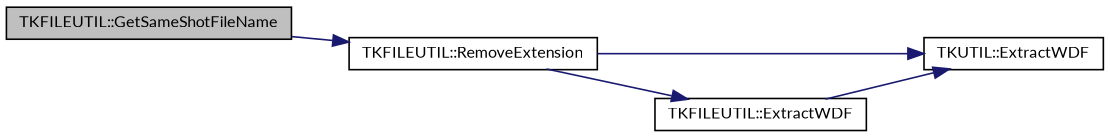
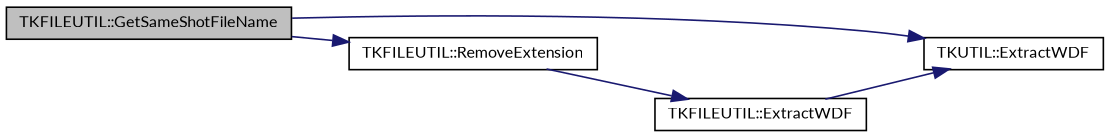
  digraph {
    fontname=Lato
    rankdir=LR
    node [color=black fillcolor=white fontname=Lato fontsize=10 shape=record style=filled]
    edge [color=midnightblue fontname=Lato fontsize=10 labelfontname=Helvetica labelfontsize=10 style=solid]
    n1 [fillcolor=grey75 fontcolor=black height=0.2 label="TKFILEUTIL::GetSameShotFileName" width=0.4]
    n2 [height=0.2 label="TKUTIL::ExtractWDF" width=0.4]
    n3 [height=0.2 label="TKFILEUTIL::RemoveExtension" width=0.4]
    n4 [height=0.2 label="TKFILEUTIL::ExtractWDF" width=0.4]
-   n3 -> n2
+   n1 -> n2
    n1 -> n3
    n3 -> n4
    n4 -> n2
  }
